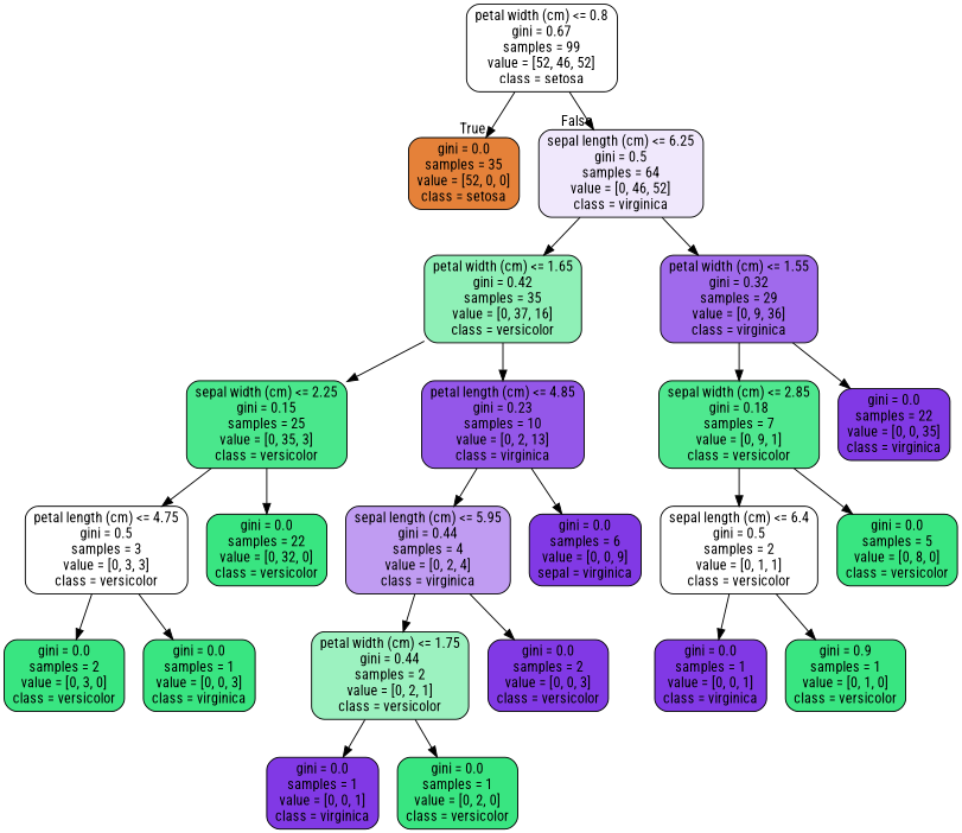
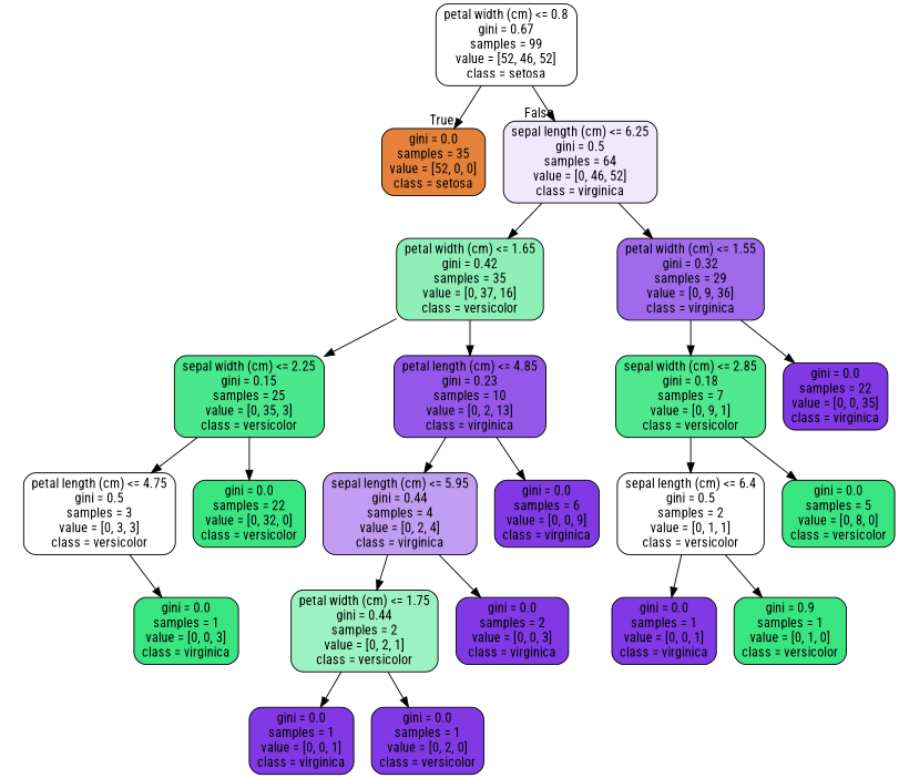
  digraph {
    fontname="Roboto Condensed"
    node [color=black fillcolor="#39e581" fontname="Roboto Condensed" shape=box style="filled, rounded"]
    edge [fontname="Roboto Condensed"]
    n1 [fillcolor="#ffffff" label="petal width (cm) <= 0.8\ngini = 0.67\nsamples = 99\nvalue = [52, 46, 52]\nclass = setosa"]
    n2 [fillcolor="#e58139" label="gini = 0.0\nsamples = 35\nvalue = [52, 0, 0]\nclass = setosa"]
    n3 [fillcolor="#f0e8fc" label="sepal length (cm) <= 6.25\ngini = 0.5\nsamples = 64\nvalue = [0, 46, 52]\nclass = virginica"]
    n4 [fillcolor="#8ff0b7" label="petal width (cm) <= 1.65\ngini = 0.42\nsamples = 35\nvalue = [0, 37, 16]\nclass = versicolor"]
    n5 [fillcolor="#a06aec" label="petal width (cm) <= 1.55\ngini = 0.32\nsamples = 29\nvalue = [0, 9, 36]\nclass = virginica"]
    n6 [fillcolor="#4ae78c" label="sepal width (cm) <= 2.25\ngini = 0.15\nsamples = 25\nvalue = [0, 35, 3]\nclass = versicolor"]
    n7 [fillcolor="#9457e9" label="petal length (cm) <= 4.85\ngini = 0.23\nsamples = 10\nvalue = [0, 2, 13]\nclass = virginica"]
    n8 [fillcolor="#4fe88f" label="sepal width (cm) <= 2.85\ngini = 0.18\nsamples = 7\nvalue = [0, 9, 1]\nclass = versicolor"]
    n9 [fillcolor="#8139e5" label="gini = 0.0\nsamples = 22\nvalue = [0, 0, 35]\nclass = virginica"]
    n10 [fillcolor="#ffffff" label="petal length (cm) <= 4.75\ngini = 0.5\nsamples = 3\nvalue = [0, 3, 3]\nclass = versicolor"]
    n11 [label="gini = 0.0\nsamples = 22\nvalue = [0, 32, 0]\nclass = versicolor"]
    n12 [fillcolor="#c09cf2" label="sepal length (cm) <= 5.95\ngini = 0.44\nsamples = 4\nvalue = [0, 2, 4]\nclass = virginica"]
-   n13 [fillcolor="#8139e5" label="gini = 0.0\nsamples = 6\nvalue = [0, 0, 9]\nsepal = virginica"]
-   n14 [label="gini = 0.0\nsamples = 2\nvalue = [0, 3, 0]\nclass = versicolor"]
+   n13 [fillcolor="#8139e5" label="gini = 0.0\nsamples = 6\nvalue = [0, 0, 9]\nclass = virginica"]
    n15 [label="gini = 0.0\nsamples = 1\nvalue = [0, 0, 3]\nclass = virginica"]
    n16 [fillcolor="#9cf2c0" label="petal width (cm) <= 1.75\ngini = 0.44\nsamples = 2\nvalue = [0, 2, 1]\nclass = versicolor"]
-   n17 [fillcolor="#8139e5" label="gini = 0.0\nsamples = 2\nvalue = [0, 0, 3]\nclass = versicolor"]
+   n17 [fillcolor="#8139e5" label="gini = 0.0\nsamples = 2\nvalue = [0, 0, 3]\nclass = virginica"]
    n18 [fillcolor="#8139e5" label="gini = 0.0\nsamples = 1\nvalue = [0, 0, 1]\nclass = virginica"]
-   n19 [label="gini = 0.0\nsamples = 1\nvalue = [0, 2, 0]\nclass = versicolor"]
+   n19 [fillcolor="#8139e5" label="gini = 0.0\nsamples = 1\nvalue = [0, 2, 0]\nclass = versicolor"]
    n20 [fillcolor="#ffffff" label="sepal length (cm) <= 6.4\ngini = 0.5\nsamples = 2\nvalue = [0, 1, 1]\nclass = versicolor"]
    n21 [label="gini = 0.0\nsamples = 5\nvalue = [0, 8, 0]\nclass = versicolor"]
    n22 [fillcolor="#8139e5" label="gini = 0.0\nsamples = 1\nvalue = [0, 0, 1]\nclass = virginica"]
    n23 [label="gini = 0.9\nsamples = 1\nvalue = [0, 1, 0]\nclass = versicolor"]
    n1 -> n2 [headlabel=True labelangle=45 labeldistance=2.5]
    n1 -> n3 [headlabel=False labelangle=-45 labeldistance=2.5]
    n3 -> n4
    n3 -> n5
    n4 -> n6
    n4 -> n7
    n5 -> n8
    n5 -> n9
    n6 -> n10
    n6 -> n11
    n7 -> n12
    n7 -> n13
    n8 -> n20
    n8 -> n21
-   n10 -> n14
    n10 -> n15
    n12 -> n16
    n12 -> n17
    n16 -> n18
    n16 -> n19
    n20 -> n22
    n20 -> n23
  }
